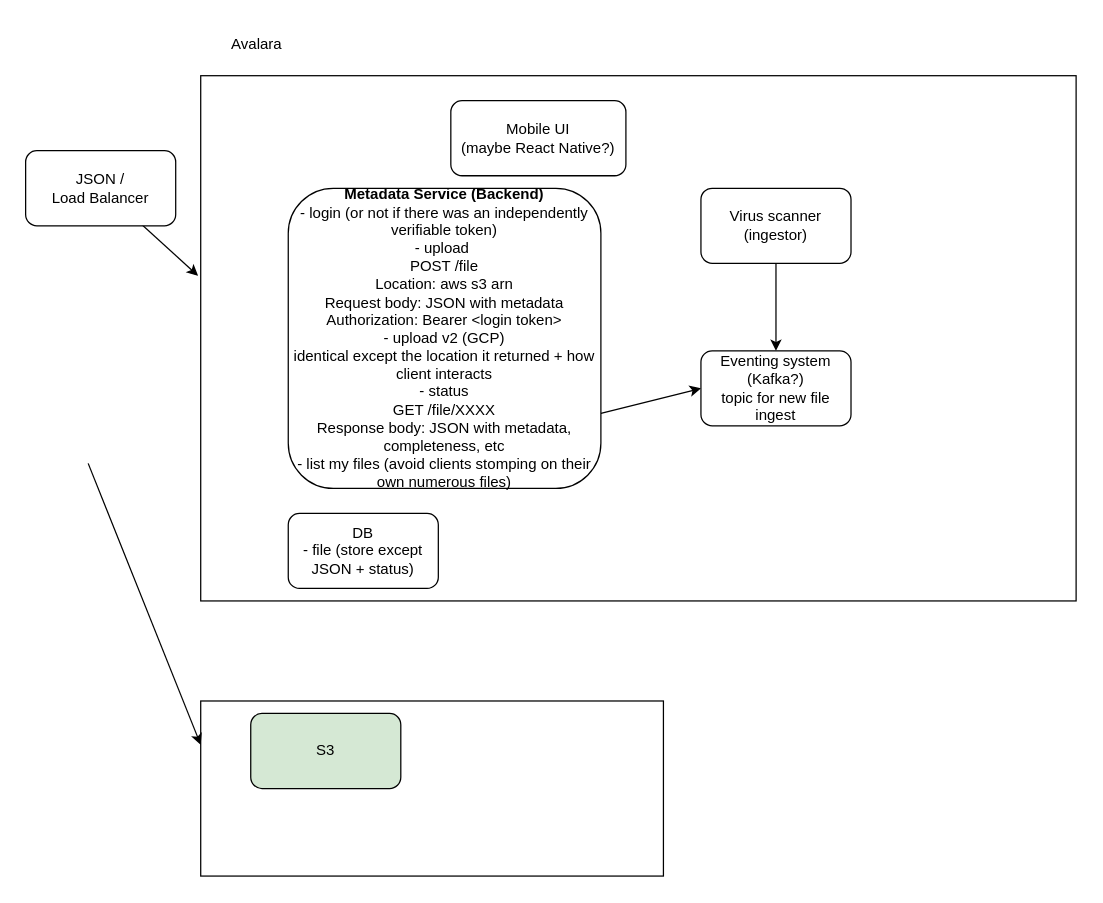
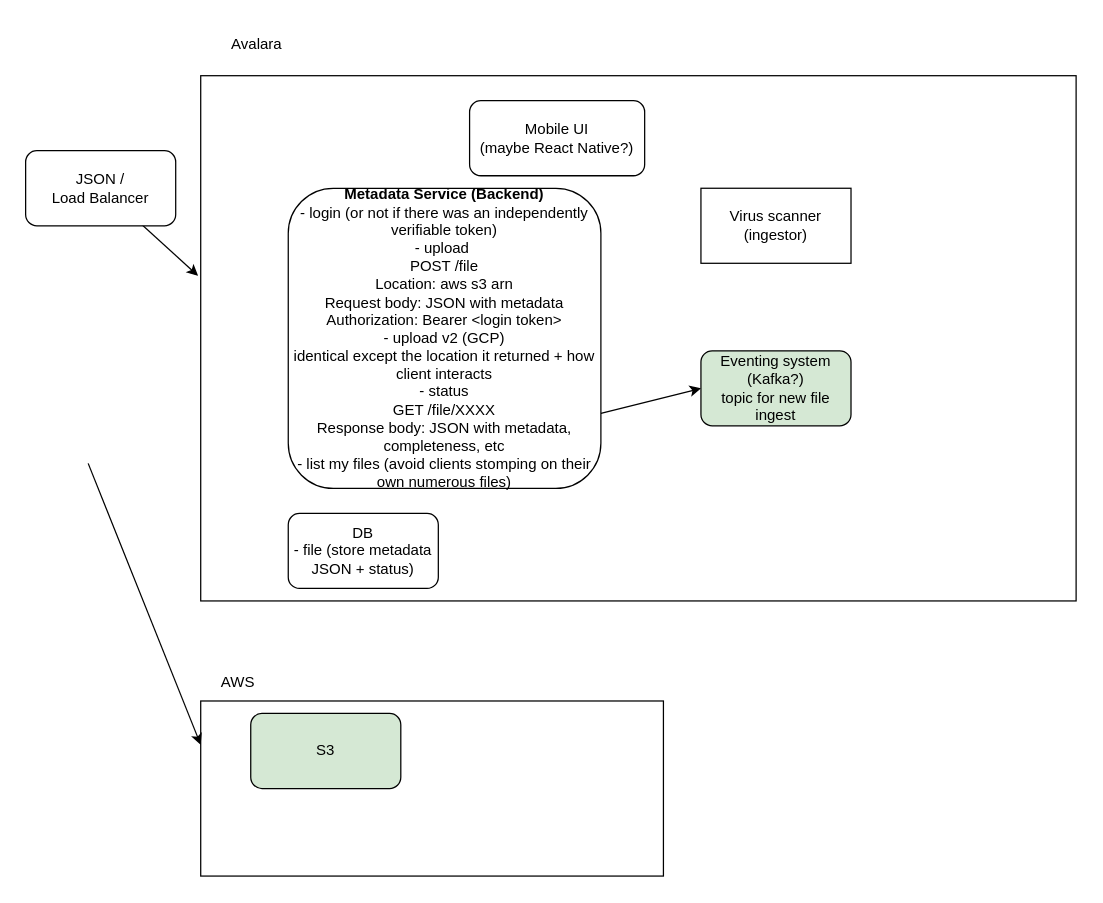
  <mxCell id="0" />
  <mxCell id="1" parent="0" />
  <mxCell id="2" value="" style="rounded=0;whiteSpace=wrap;html=1;" vertex="1" parent="1"><mxGeometry x="160" y="60" width="700" height="420" as="geometry" /></mxCell>
  <mxCell id="3" value="&lt;b&gt;Metadata Service (Backend)&lt;/b&gt;&lt;br&gt;- login (or not if there was an independently verifiable token)&lt;br&gt;- upload&amp;nbsp;&lt;br&gt;POST /file&lt;br&gt;Location: aws s3 arn&lt;br&gt;Request body: JSON with metadata&lt;br&gt;Authorization: Bearer &amp;lt;login token&amp;gt;&lt;br&gt;- upload v2 (GCP)&lt;br&gt;identical except the location it returned + how client interacts&lt;br&gt;- status&lt;br&gt;GET /file/XXXX&lt;br&gt;Response body: JSON with metadata, completeness, etc&lt;br&gt;- list my files (avoid clients stomping on their own numerous files)" style="rounded=1;whiteSpace=wrap;html=1;" vertex="1" parent="1"><mxGeometry x="230" y="150" width="250" height="240" as="geometry" /></mxCell>
  <mxCell id="4" value="Avalara" style="text;html=1;strokeColor=none;fillColor=none;align=center;verticalAlign=middle;whiteSpace=wrap;rounded=0;" vertex="1" parent="1"><mxGeometry x="175" y="20" width="60" height="30" as="geometry" /></mxCell>
  <mxCell id="5" value="" style="rounded=0;whiteSpace=wrap;html=1;" vertex="1" parent="1"><mxGeometry x="160" y="560" width="370" height="140" as="geometry" /></mxCell>
+ <mxCell id="6" value="AWS" style="text;html=1;strokeColor=none;fillColor=none;align=center;verticalAlign=middle;whiteSpace=wrap;rounded=0;" vertex="1" parent="1"><mxGeometry x="160" y="530" width="60" height="30" as="geometry" /></mxCell>
  <mxCell id="7" value="S3" style="rounded=1;whiteSpace=wrap;html=1;fillColor=#d5e8d4;" vertex="1" parent="1"><mxGeometry x="200" y="570" width="120" height="60" as="geometry" /></mxCell>
  <mxCell id="8" value="" style="endArrow=classic;html=1;rounded=0;entryX=-0.003;entryY=0.381;entryDx=0;entryDy=0;entryPerimeter=0;" edge="1" parent="1" target="2"><mxGeometry width="50" height="50" relative="1" as="geometry"><mxPoint x="70" y="140" as="sourcePoint" /><mxPoint x="460" y="330" as="targetPoint" /></mxGeometry></mxCell>
- <mxCell id="9" value="Mobile UI&lt;br&gt;(maybe React Native?)" style="rounded=1;whiteSpace=wrap;html=1;" vertex="1" parent="1"><mxGeometry x="360" y="80" width="140" height="60" as="geometry" /></mxCell>
- <mxCell id="10" value="DB&lt;br&gt;- file (store except JSON + status)" style="rounded=1;whiteSpace=wrap;html=1;" vertex="1" parent="1"><mxGeometry x="230" y="410" width="120" height="60" as="geometry" /></mxCell>
+ <mxCell id="9" value="Mobile UI&lt;br&gt;(maybe React Native?)" style="rounded=1;whiteSpace=wrap;html=1;" vertex="1" parent="1"><mxGeometry x="375" y="80" width="140" height="60" as="geometry" /></mxCell>
+ <mxCell id="10" value="DB&lt;br&gt;- file (store metadata JSON + status)" style="rounded=1;whiteSpace=wrap;html=1;" vertex="1" parent="1"><mxGeometry x="230" y="410" width="120" height="60" as="geometry" /></mxCell>
  <mxCell id="11" value="" style="endArrow=classic;html=1;rounded=0;exitX=1;exitY=0.75;exitDx=0;exitDy=0;entryX=0;entryY=0.5;entryDx=0;entryDy=0;" edge="1" parent="1" source="3" target="12"><mxGeometry width="50" height="50" relative="1" as="geometry"><mxPoint x="410" y="380" as="sourcePoint" /><mxPoint x="560" y="263" as="targetPoint" /></mxGeometry></mxCell>
- <mxCell id="12" value="Eventing system (Kafka?)&lt;br&gt;topic for new file ingest" style="rounded=1;whiteSpace=wrap;html=1;" vertex="1" parent="1"><mxGeometry x="560" y="280" width="120" height="60" as="geometry" /></mxCell>
- <mxCell id="13" value="Virus scanner (ingestor)" style="rounded=1;whiteSpace=wrap;html=1;" vertex="1" parent="1"><mxGeometry x="560" y="150" width="120" height="60" as="geometry" /></mxCell>
- <mxCell id="14" value="" style="endArrow=classic;html=1;rounded=0;entryX=0.5;entryY=0;entryDx=0;entryDy=0;exitX=0.5;exitY=1;exitDx=0;exitDy=0;" edge="1" parent="1" source="13" target="12"><mxGeometry width="50" height="50" relative="1" as="geometry"><mxPoint x="410" y="360" as="sourcePoint" /><mxPoint x="460" y="310" as="targetPoint" /></mxGeometry></mxCell>
+ <mxCell id="12" value="Eventing system (Kafka?)&lt;br&gt;topic for new file ingest" style="rounded=1;whiteSpace=wrap;html=1;fillColor=#d5e8d4;" vertex="1" parent="1"><mxGeometry x="560" y="280" width="120" height="60" as="geometry" /></mxCell>
+ <mxCell id="13" value="Virus scanner (ingestor)" style="whiteSpace=wrap;html=1;rounded=0;" vertex="1" parent="1"><mxGeometry x="560" y="150" width="120" height="60" as="geometry" /></mxCell>
  <mxCell id="15" value="" style="endArrow=classic;html=1;rounded=0;entryX=0;entryY=0.25;entryDx=0;entryDy=0;" edge="1" parent="1" target="5"><mxGeometry width="50" height="50" relative="1" as="geometry"><mxPoint x="70" y="370" as="sourcePoint" /><mxPoint x="460" y="310" as="targetPoint" /></mxGeometry></mxCell>
  <mxCell id="16" value="JSON /&lt;br&gt;Load Balancer" style="rounded=1;whiteSpace=wrap;html=1;" vertex="1" parent="1"><mxGeometry x="20" y="120" width="120" height="60" as="geometry" /></mxCell>
